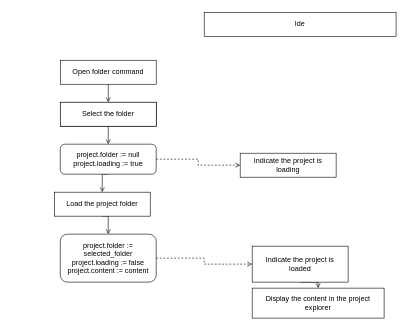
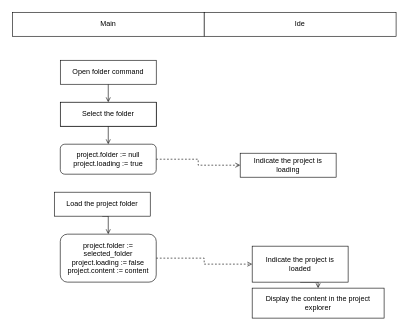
  <mxCell id="0" />
  <mxCell id="1" parent="0" />
+ <mxCell id="2" value="Main" style="rounded=0;whiteSpace=wrap;html=1;" vertex="1" parent="1"><mxGeometry x="20" y="20" width="320" height="40" as="geometry" /></mxCell>
  <mxCell id="3" value="Ide" style="rounded=0;whiteSpace=wrap;html=1;" vertex="1" parent="1"><mxGeometry x="340" y="20" width="320" height="40" as="geometry" /></mxCell>
  <mxCell id="4" style="edgeStyle=orthogonalEdgeStyle;rounded=0;orthogonalLoop=1;jettySize=auto;html=1;exitX=0.5;exitY=1;exitDx=0;exitDy=0;entryX=0.5;entryY=0;entryDx=0;entryDy=0;endArrow=open;endFill=0;" edge="1" parent="1" source="5" target="8"><mxGeometry relative="1" as="geometry" /></mxCell>
  <mxCell id="5" value="Open folder command" style="rounded=0;whiteSpace=wrap;html=1;" vertex="1" parent="1"><mxGeometry x="100" y="100" width="160" height="40" as="geometry" /></mxCell>
  <mxCell id="6" value="Select the folder" style="rounded=0;whiteSpace=wrap;html=1;" vertex="1" parent="1"><mxGeometry x="100" y="170" width="160" height="40" as="geometry" /></mxCell>
  <mxCell id="7" style="edgeStyle=orthogonalEdgeStyle;rounded=0;orthogonalLoop=1;jettySize=auto;html=1;exitX=0.5;exitY=1;exitDx=0;exitDy=0;entryX=0.5;entryY=0;entryDx=0;entryDy=0;endArrow=open;endFill=0;" edge="1" parent="1" source="8" target="11"><mxGeometry relative="1" as="geometry" /></mxCell>
  <mxCell id="8" value="Select the folder" style="rounded=0;whiteSpace=wrap;html=1;" vertex="1" parent="1"><mxGeometry x="100" y="170" width="160" height="40" as="geometry" /></mxCell>
  <mxCell id="9" style="edgeStyle=orthogonalEdgeStyle;rounded=0;orthogonalLoop=1;jettySize=auto;html=1;entryX=0;entryY=0.5;entryDx=0;entryDy=0;endArrow=open;endFill=0;dashed=1;" edge="1" parent="1" source="11" target="12"><mxGeometry relative="1" as="geometry" /></mxCell>
- <mxCell id="10" style="edgeStyle=orthogonalEdgeStyle;rounded=0;orthogonalLoop=1;jettySize=auto;html=1;exitX=0.5;exitY=1;exitDx=0;exitDy=0;entryX=0.5;entryY=0;entryDx=0;entryDy=0;endArrow=open;endFill=0;" edge="1" parent="1" source="11" target="14"><mxGeometry relative="1" as="geometry" /></mxCell>
  <mxCell id="11" value="project.folder := null&lt;br&gt;project.loading := true" style="rounded=1;whiteSpace=wrap;html=1;" vertex="1" parent="1"><mxGeometry x="100" y="240" width="160" height="50" as="geometry" /></mxCell>
  <mxCell id="12" value="Indicate the project is loading" style="rounded=0;whiteSpace=wrap;html=1;spacingLeft=8;spacingRight=8;" vertex="1" parent="1"><mxGeometry x="400" y="255" width="160" height="40" as="geometry" /></mxCell>
  <mxCell id="13" style="edgeStyle=orthogonalEdgeStyle;rounded=0;orthogonalLoop=1;jettySize=auto;html=1;exitX=0.5;exitY=1;exitDx=0;exitDy=0;entryX=0.5;entryY=0;entryDx=0;entryDy=0;endArrow=open;endFill=0;" edge="1" parent="1" source="14" target="16"><mxGeometry relative="1" as="geometry" /></mxCell>
  <mxCell id="14" value="Load the project folder" style="rounded=0;whiteSpace=wrap;html=1;spacingLeft=8;spacingRight=8;" vertex="1" parent="1"><mxGeometry x="90" y="320" width="160" height="40" as="geometry" /></mxCell>
  <mxCell id="15" style="edgeStyle=orthogonalEdgeStyle;rounded=0;orthogonalLoop=1;jettySize=auto;html=1;exitX=1;exitY=0.5;exitDx=0;exitDy=0;entryX=0;entryY=0.5;entryDx=0;entryDy=0;endArrow=open;endFill=0;dashed=1;" edge="1" parent="1" source="16" target="18"><mxGeometry relative="1" as="geometry" /></mxCell>
  <mxCell id="16" value="project.folder := selected_folder&lt;br&gt;project.loading := false&lt;br&gt;project.content := content" style="rounded=1;whiteSpace=wrap;html=1;" vertex="1" parent="1"><mxGeometry x="100" y="390" width="160" height="80" as="geometry" /></mxCell>
  <mxCell id="17" style="edgeStyle=orthogonalEdgeStyle;rounded=0;orthogonalLoop=1;jettySize=auto;html=1;exitX=0.5;exitY=1;exitDx=0;exitDy=0;entryX=0.5;entryY=0;entryDx=0;entryDy=0;endArrow=open;endFill=0;" edge="1" parent="1" source="18" target="19"><mxGeometry relative="1" as="geometry" /></mxCell>
  <mxCell id="18" value="Indicate the project is loaded" style="rounded=0;whiteSpace=wrap;html=1;spacingLeft=8;spacingRight=8;" vertex="1" parent="1"><mxGeometry x="420" y="410" width="160" height="60" as="geometry" /></mxCell>
  <mxCell id="19" value="Display the content in the project explorer" style="rounded=0;whiteSpace=wrap;html=1;spacingLeft=8;spacingRight=8;" vertex="1" parent="1"><mxGeometry x="420" y="480" width="220" height="50" as="geometry" /></mxCell>
